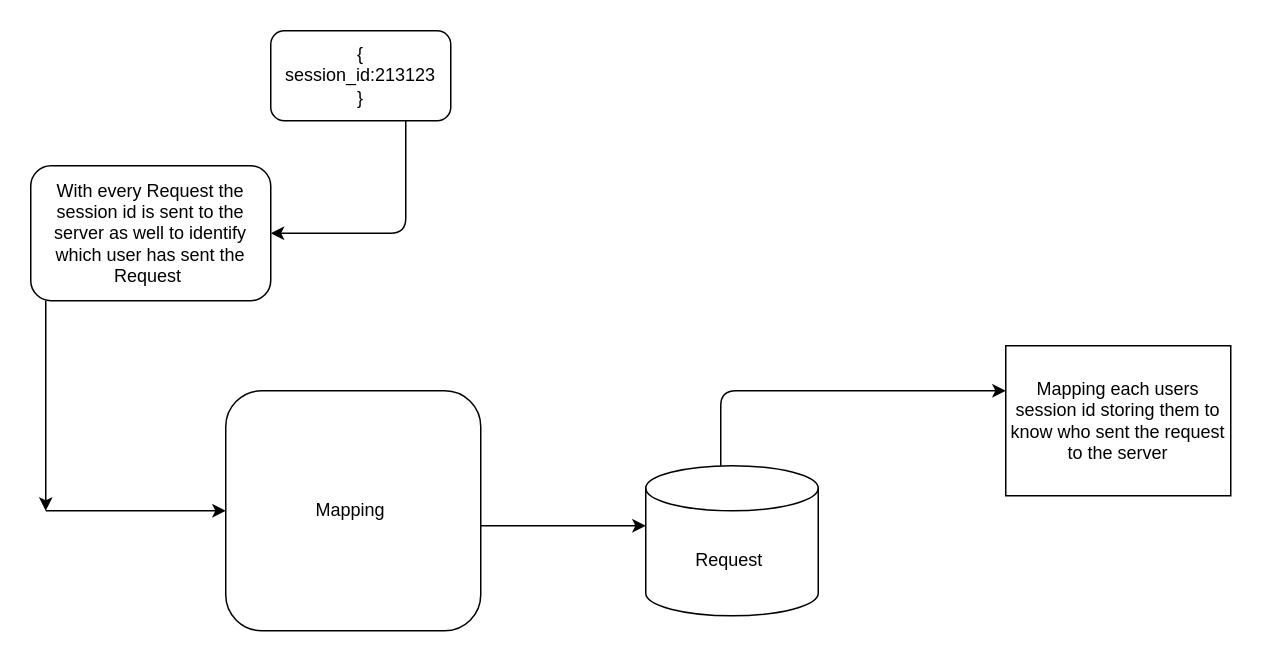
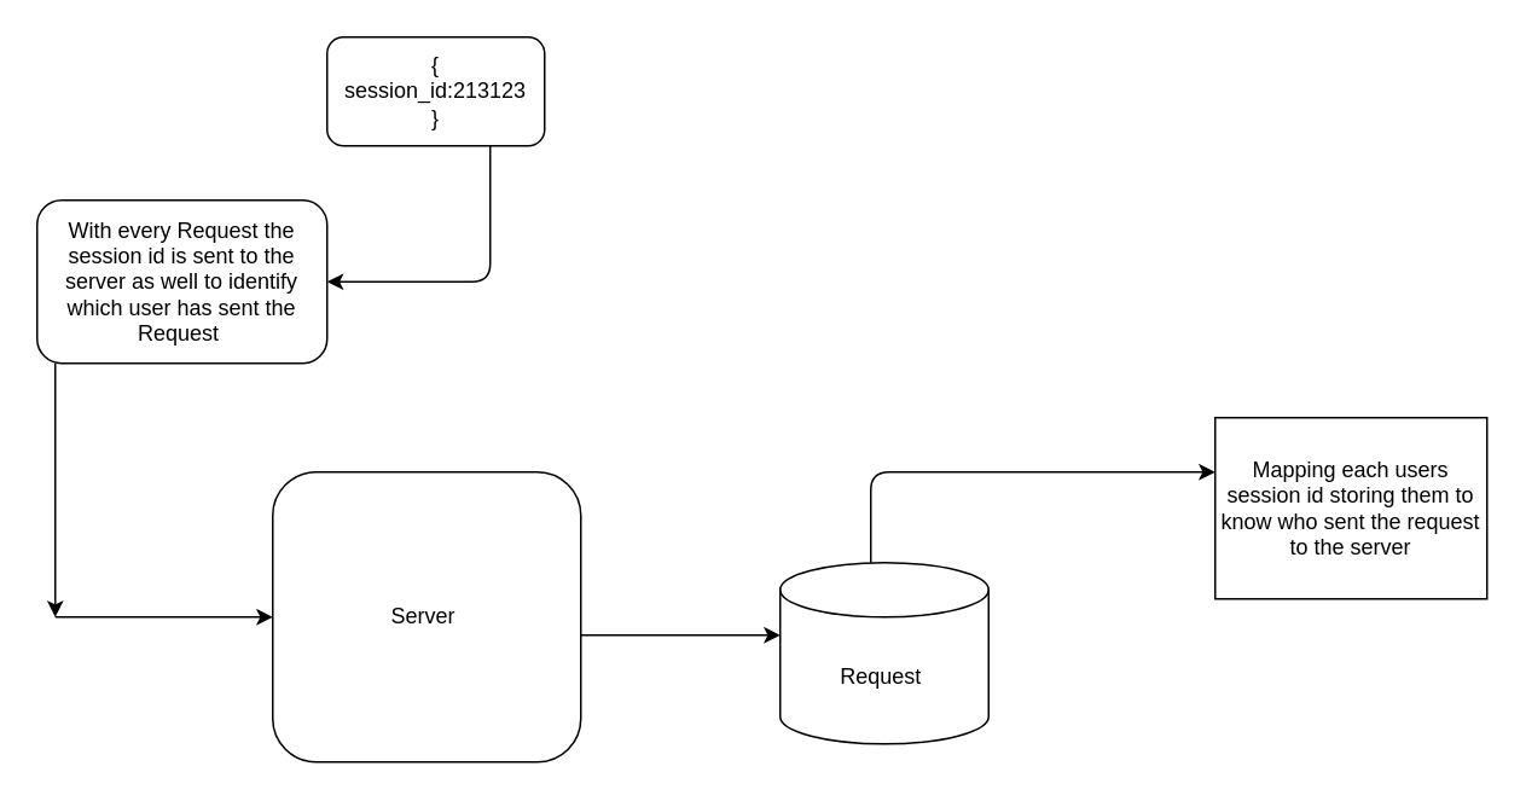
  <mxCell id="0" />
  <mxCell id="1" parent="0" />
- <mxCell id="2" value="Mapping&amp;nbsp;" style="rounded=1;whiteSpace=wrap;html=1;" parent="1" vertex="1"><mxGeometry x="150" y="260" width="170" height="160" as="geometry" /></mxCell>
+ <mxCell id="2" value="Server&amp;nbsp;" style="rounded=1;whiteSpace=wrap;html=1;" parent="1" vertex="1"><mxGeometry x="150" y="260" width="170" height="160" as="geometry" /></mxCell>
  <mxCell id="3" value="" style="endArrow=classic;html=1;entryX=0;entryY=0.5;entryDx=0;entryDy=0;" parent="1" target="2" edge="1"><mxGeometry width="50" height="50" relative="1" as="geometry"><mxPoint x="30" y="340" as="sourcePoint" /><mxPoint x="100" y="315" as="targetPoint" /><Array as="points" /></mxGeometry></mxCell>
  <mxCell id="4" value="" style="endArrow=classic;html=1;" parent="1" edge="1"><mxGeometry width="50" height="50" relative="1" as="geometry"><mxPoint x="320" y="350" as="sourcePoint" /><mxPoint x="430" y="350" as="targetPoint" /></mxGeometry></mxCell>
  <mxCell id="5" value="Request&amp;nbsp;" style="shape=cylinder3;whiteSpace=wrap;html=1;boundedLbl=1;backgroundOutline=1;size=15;" parent="1" vertex="1"><mxGeometry x="430" y="310" width="115" height="100" as="geometry" /></mxCell>
  <mxCell id="6" value="" style="endArrow=classic;html=1;" parent="1" edge="1"><mxGeometry width="50" height="50" relative="1" as="geometry"><mxPoint x="480" y="310" as="sourcePoint" /><mxPoint x="670" y="260" as="targetPoint" /><Array as="points"><mxPoint x="480" y="260" /><mxPoint x="590" y="260" /></Array></mxGeometry></mxCell>
  <mxCell id="7" value="Mapping each users session id storing them to know who sent the request to the server" style="rounded=0;whiteSpace=wrap;html=1;" parent="1" vertex="1"><mxGeometry x="670" y="230" width="150" height="100" as="geometry" /></mxCell>
  <mxCell id="8" value="With every Request the session id is sent to the server as well to identify which user has sent the Request&amp;nbsp;" style="rounded=1;whiteSpace=wrap;html=1;" parent="1" vertex="1"><mxGeometry y="110" width="160" height="90" as="geometry" x="20" /></mxCell>
  <mxCell id="9" value="" style="endArrow=classic;html=1;" parent="1" edge="1"><mxGeometry width="50" height="50" relative="1" as="geometry"><mxPoint x="30" y="200" as="sourcePoint" /><mxPoint x="30" y="340" as="targetPoint" /><Array as="points"><mxPoint x="30" y="270" /></Array></mxGeometry></mxCell>
  <mxCell id="10" value="{&lt;br&gt;session_id:213123&lt;br&gt;}" style="whiteSpace=wrap;html=1;rounded=1;" parent="1" vertex="1"><mxGeometry x="180" y="20" width="120" height="60" as="geometry" /></mxCell>
  <mxCell id="11" value="" style="endArrow=classic;html=1;entryX=1;entryY=0.5;entryDx=0;entryDy=0;exitX=0.75;exitY=1;exitDx=0;exitDy=0;" parent="1" source="10" target="8" edge="1"><mxGeometry width="50" height="50" relative="1" as="geometry"><mxPoint x="240" y="160" as="sourcePoint" /><mxPoint x="290" y="110" as="targetPoint" /><Array as="points"><mxPoint x="270" y="155" /></Array></mxGeometry></mxCell>
